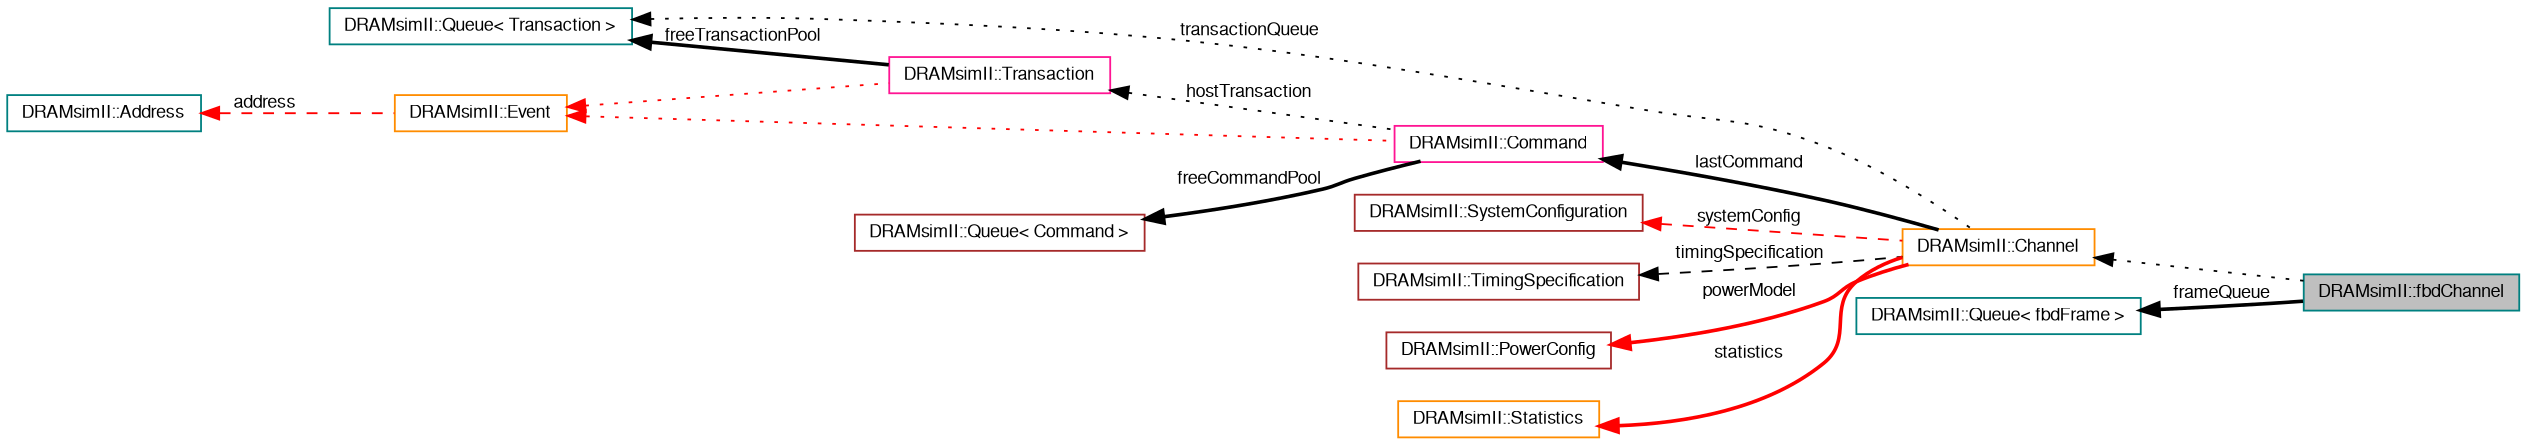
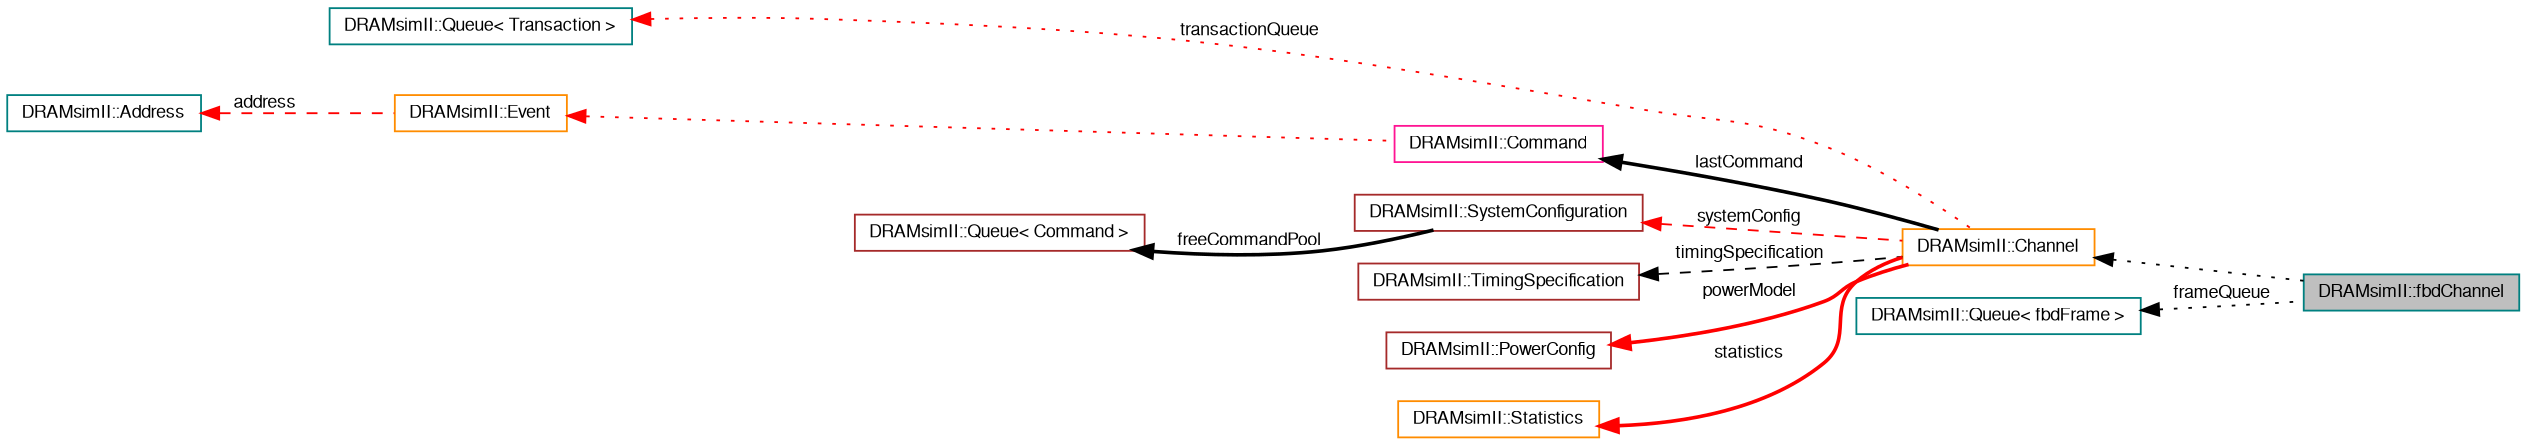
  digraph {
    rankdir=LR
    node [color=teal fontname=FreeSans fontsize=10 shape=record]
    edge [color=black dir=back fontname=FreeSans fontsize=10 labelfontname=FreeSans labelfontsize=10 style=dotted]
    n1 [fillcolor=grey75 fontcolor=black height=0.2 label="DRAMsimII::fbdChannel" style=filled width=0.4]
    n2 [color=darkorange height=0.2 label="DRAMsimII::Channel" width=0.4]
    n3 [color=deeppink height=0.2 label="DRAMsimII::Command" width=0.4]
    n4 [color=darkorange height=0.2 label="DRAMsimII::Event" width=0.4]
-   n5 [color=deeppink height=0.2 label="DRAMsimII::Transaction" width=0.4]
    n6 [height=0.2 label="DRAMsimII::Address" width=0.4]
    n7 [height=0.2 label="DRAMsimII::Queue\< Transaction \>" width=0.4]
    n8 [color=brown height=0.2 label="DRAMsimII::Queue\< Command \>" width=0.4]
    n9 [color=brown height=0.2 label="DRAMsimII::SystemConfiguration" width=0.4]
    n10 [color=brown height=0.2 label="DRAMsimII::TimingSpecification" width=0.4]
    n11 [color=brown height=0.2 label="DRAMsimII::PowerConfig" width=0.4]
    n12 [color=darkorange height=0.2 label="DRAMsimII::Statistics" width=0.4]
    n13 [height=0.2 label="DRAMsimII::Queue\< fbdFrame \>" width=0.4]
    n2 -> n1
    n3 -> n2 [label=lastCommand style=bold]
    n4 -> n3 [color=red]
-   n4 -> n5 [color=red]
-   n5 -> n3 [label=hostTransaction]
    n6 -> n4 [color=red label=address style=dashed]
-   n7 -> n2 [label=transactionQueue]
-   n7 -> n5 [label=freeTransactionPool style=bold]
-   n8 -> n3 [label=freeCommandPool style=bold]
+   n7 -> n2 [color=red label=transactionQueue]
+   n8 -> n9 [label=freeCommandPool style=bold]
    n9 -> n2 [color=red label=systemConfig style=dashed]
    n10 -> n2 [label=timingSpecification style=dashed]
    n11 -> n2 [color=red label=powerModel style=bold]
    n12 -> n2 [color=red label=statistics style=bold]
-   n13 -> n1 [label=frameQueue style=bold]
+   n13 -> n1 [label=frameQueue]
  }
